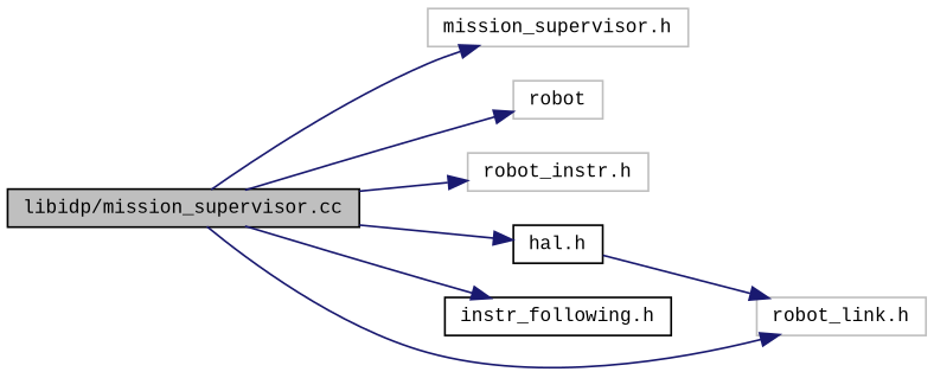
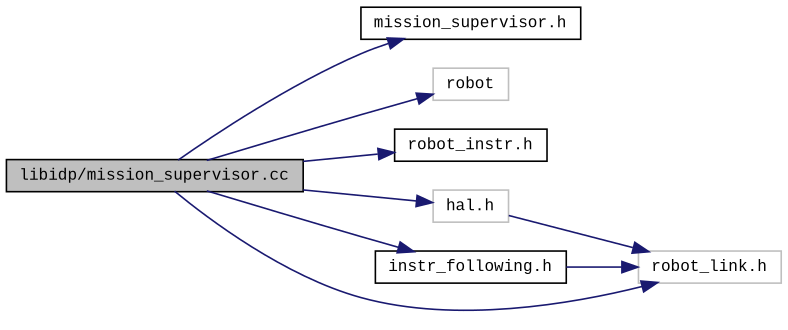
  digraph {
    fontname="Liberation Mono"
    rankdir=LR
    node [color=black fillcolor=white fontname="Liberation Mono" fontsize=10 shape=record style=filled]
    edge [color=midnightblue fontname="Liberation Mono" fontsize=10 labelfontname=FreeSans labelfontsize=10 style=solid]
    n1 [fillcolor=grey75 fontcolor=black height=0.2 label="libidp/mission_supervisor.cc" width=0.4]
-   n2 [color=grey75 height=0.2 label="mission_supervisor.h" width=0.4]
+   n2 [height=0.2 label="mission_supervisor.h" width=0.4]
    n3 [color=grey75 height=0.2 label=robot width=0.4]
-   n4 [color=grey75 height=0.2 label="robot_instr.h" width=0.4]
-   n5 [height=0.2 label="hal.h" width=0.4]
+   n4 [height=0.2 label="robot_instr.h" width=0.4]
+   n5 [color=grey75 height=0.2 label="hal.h" width=0.4]
    n6 [height=0.2 label="instr_following.h" width=0.4]
    n7 [color=grey75 height=0.2 label="robot_link.h" width=0.4]
    n1 -> n2
    n1 -> n3
    n1 -> n4
    n1 -> n5
    n1 -> n6
    n1 -> n7
    n5 -> n7
+   n6 -> n7
  }
